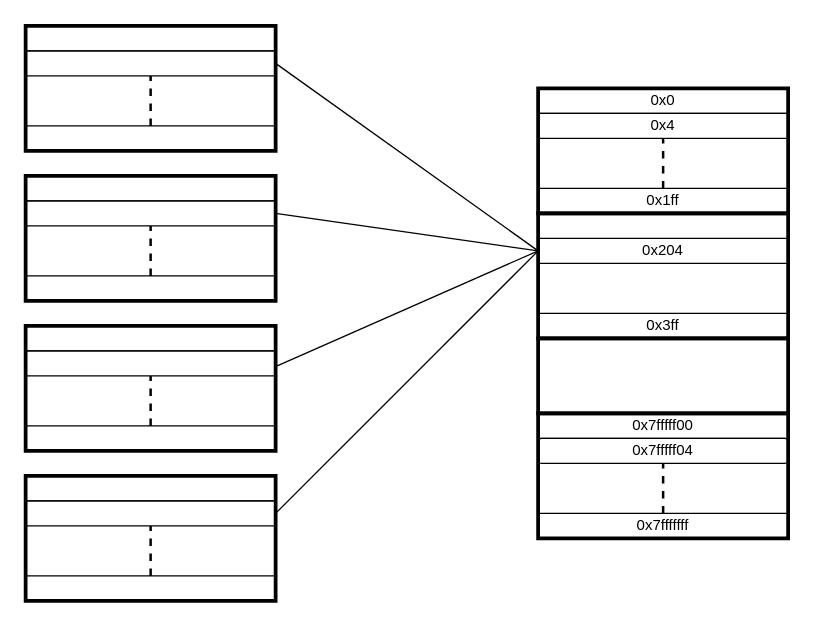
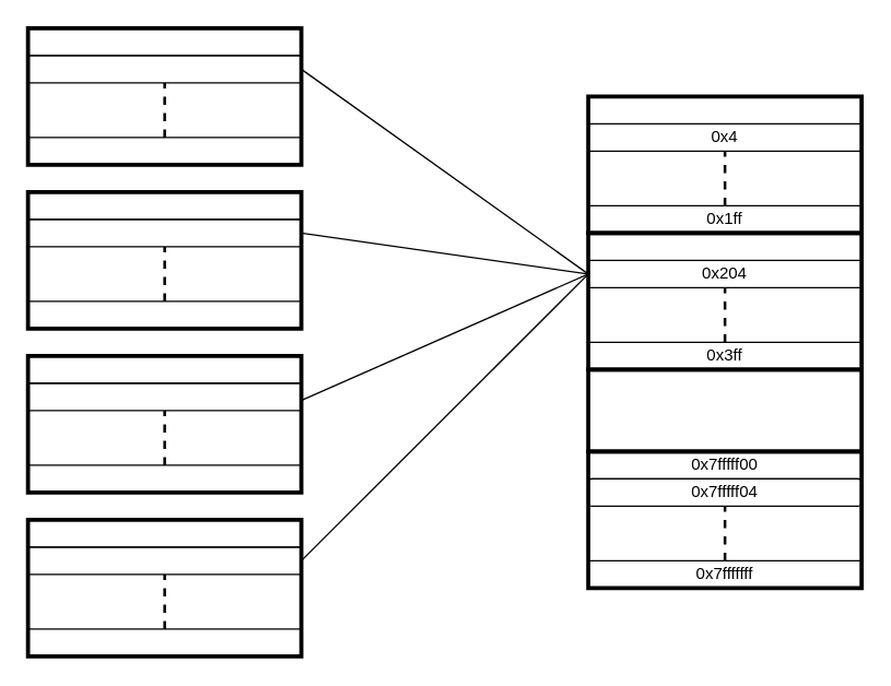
  <mxCell id="0" />
  <mxCell id="1" parent="0" />
  <mxCell id="2" value="" style="rounded=0;whiteSpace=wrap;html=1;fillColor=none;strokeWidth=3;" parent="1" vertex="1"><mxGeometry x="20" y="380" width="200" height="100" as="geometry" /></mxCell>
  <mxCell id="3" value="" style="rounded=0;whiteSpace=wrap;html=1;fillColor=none;strokeWidth=3;" parent="1" vertex="1"><mxGeometry x="20" y="140" width="200" height="100" as="geometry" /></mxCell>
  <mxCell id="4" value="" style="rounded=0;whiteSpace=wrap;html=1;fillColor=none;strokeWidth=3;" parent="1" vertex="1"><mxGeometry x="430" y="330" width="200" height="100" as="geometry" /></mxCell>
  <mxCell id="5" value="" style="rounded=0;whiteSpace=wrap;html=1;fillColor=none;strokeWidth=3;" parent="1" vertex="1"><mxGeometry x="430" y="170" width="200" height="100" as="geometry" /></mxCell>
  <mxCell id="6" value="" style="rounded=0;whiteSpace=wrap;html=1;fillColor=none;strokeWidth=3;" parent="1" vertex="1"><mxGeometry x="430" y="270" width="200" height="60" as="geometry" /></mxCell>
  <mxCell id="7" value="" style="rounded=0;whiteSpace=wrap;html=1;fillColor=none;strokeWidth=3;" parent="1" vertex="1"><mxGeometry x="430" y="70" width="200" height="100" as="geometry" /></mxCell>
- <mxCell id="8" value="0x0" style="rounded=0;whiteSpace=wrap;html=1;fillColor=none;" parent="1" vertex="1"><mxGeometry x="430" y="70" width="200" height="20" as="geometry" /></mxCell>
  <mxCell id="9" style="rounded=0;orthogonalLoop=1;jettySize=auto;html=1;exitX=0;exitY=0.5;exitDx=0;exitDy=0;entryX=1;entryY=0.5;entryDx=0;entryDy=0;endArrow=none;endFill=0;" parent="1" source="13" target="21" edge="1"><mxGeometry relative="1" as="geometry" /></mxCell>
  <mxCell id="10" value="0x4" style="rounded=0;whiteSpace=wrap;html=1;fillColor=none;" parent="1" vertex="1"><mxGeometry x="430" y="90" width="200" height="20" as="geometry" /></mxCell>
  <mxCell id="11" value="&lt;div&gt;0x1ff&lt;/div&gt;" style="rounded=0;whiteSpace=wrap;html=1;fillColor=none;" parent="1" vertex="1"><mxGeometry x="430" y="150" width="200" height="20" as="geometry" /></mxCell>
  <mxCell id="12" value="" style="endArrow=none;dashed=1;html=1;strokeWidth=2;rounded=0;exitX=0.5;exitY=0;exitDx=0;exitDy=0;entryX=0.5;entryY=1;entryDx=0;entryDy=0;" parent="1" source="11" target="10" edge="1"><mxGeometry width="50" height="50" relative="1" as="geometry"><mxPoint x="460" y="150" as="sourcePoint" /><mxPoint x="530" y="110" as="targetPoint" /></mxGeometry></mxCell>
  <mxCell id="13" value="&lt;div&gt;0x204&lt;/div&gt;" style="rounded=0;whiteSpace=wrap;html=1;fillColor=none;" parent="1" vertex="1"><mxGeometry x="430" y="190" width="200" height="20" as="geometry" /></mxCell>
  <mxCell id="14" value="&lt;div&gt;0x3ff&lt;/div&gt;" style="rounded=0;whiteSpace=wrap;html=1;fillColor=none;" parent="1" vertex="1"><mxGeometry x="430" y="250" width="200" height="20" as="geometry" /></mxCell>
+ <mxCell id="15" value="" style="endArrow=none;dashed=1;html=1;strokeWidth=2;rounded=0;entryX=0.5;entryY=1;entryDx=0;entryDy=0;exitX=0.5;exitY=0;exitDx=0;exitDy=0;" parent="1" source="14" target="13" edge="1"><mxGeometry width="50" height="50" relative="1" as="geometry"><mxPoint x="540" y="160" as="sourcePoint" /><mxPoint x="540" y="120" as="targetPoint" /></mxGeometry></mxCell>
  <mxCell id="16" value="&lt;div&gt;0x7fffff00&lt;/div&gt;" style="rounded=0;whiteSpace=wrap;html=1;fillColor=none;" parent="1" vertex="1"><mxGeometry x="430" y="330" width="200" height="20" as="geometry" /></mxCell>
  <mxCell id="17" value="&lt;div&gt;0x7fffff04&lt;/div&gt;" style="whiteSpace=wrap;html=1;fillColor=none;rounded=1;" parent="1" vertex="1"><mxGeometry x="430" y="350" width="200" height="20" as="geometry" /></mxCell>
  <mxCell id="18" value="&lt;div&gt;0x7fffffff&lt;/div&gt;" style="rounded=0;whiteSpace=wrap;html=1;fillColor=none;" parent="1" vertex="1"><mxGeometry x="430" y="410" width="200" height="20" as="geometry" /></mxCell>
  <mxCell id="19" value="" style="endArrow=none;dashed=1;html=1;strokeWidth=2;rounded=0;entryX=0.5;entryY=1;entryDx=0;entryDy=0;exitX=0.5;exitY=0;exitDx=0;exitDy=0;" parent="1" source="18" target="17" edge="1"><mxGeometry width="50" height="50" relative="1" as="geometry"><mxPoint x="540" y="320" as="sourcePoint" /><mxPoint x="540" y="280" as="targetPoint" /></mxGeometry></mxCell>
  <mxCell id="20" value="" style="rounded=0;whiteSpace=wrap;html=1;fillColor=none;" parent="1" vertex="1"><mxGeometry x="20" y="20" width="200" height="20" as="geometry" /></mxCell>
  <mxCell id="21" value="" style="rounded=0;whiteSpace=wrap;html=1;fillColor=none;" parent="1" vertex="1"><mxGeometry x="20" y="40" width="200" height="20" as="geometry" /></mxCell>
  <mxCell id="22" value="" style="rounded=0;whiteSpace=wrap;html=1;fillColor=none;" parent="1" vertex="1"><mxGeometry x="20" y="100" width="200" height="20" as="geometry" /></mxCell>
  <mxCell id="23" value="" style="endArrow=none;dashed=1;html=1;strokeWidth=2;rounded=0;exitX=0.5;exitY=0;exitDx=0;exitDy=0;entryX=0.5;entryY=1;entryDx=0;entryDy=0;" parent="1" source="22" target="21" edge="1"><mxGeometry width="50" height="50" relative="1" as="geometry"><mxPoint x="280" y="120" as="sourcePoint" /><mxPoint x="280" y="80" as="targetPoint" /></mxGeometry></mxCell>
  <mxCell id="24" value="" style="rounded=0;whiteSpace=wrap;html=1;fillColor=none;strokeWidth=3;" parent="1" vertex="1"><mxGeometry x="20" y="20" width="200" height="100" as="geometry" /></mxCell>
  <mxCell id="25" value="" style="rounded=0;whiteSpace=wrap;html=1;fillColor=none;" parent="1" vertex="1"><mxGeometry x="20" y="140" width="200" height="20" as="geometry" /></mxCell>
  <mxCell id="26" value="" style="rounded=0;whiteSpace=wrap;html=1;fillColor=none;" parent="1" vertex="1"><mxGeometry x="20" y="160" width="200" height="20" as="geometry" /></mxCell>
  <mxCell id="27" value="" style="rounded=0;whiteSpace=wrap;html=1;fillColor=none;" parent="1" vertex="1"><mxGeometry x="20" y="220" width="200" height="20" as="geometry" /></mxCell>
  <mxCell id="28" value="" style="endArrow=none;dashed=1;html=1;strokeWidth=2;rounded=0;exitX=0.5;exitY=0;exitDx=0;exitDy=0;entryX=0.5;entryY=1;entryDx=0;entryDy=0;" parent="1" source="27" target="26" edge="1"><mxGeometry width="50" height="50" relative="1" as="geometry"><mxPoint x="280" y="240" as="sourcePoint" /><mxPoint x="280" y="200" as="targetPoint" /></mxGeometry></mxCell>
  <mxCell id="29" value="" style="rounded=0;whiteSpace=wrap;html=1;fillColor=none;" parent="1" vertex="1"><mxGeometry x="20" y="260" width="200" height="20" as="geometry" /></mxCell>
  <mxCell id="30" value="" style="rounded=0;whiteSpace=wrap;html=1;fillColor=none;" parent="1" vertex="1"><mxGeometry x="20" y="280" width="200" height="20" as="geometry" /></mxCell>
  <mxCell id="31" value="" style="rounded=0;whiteSpace=wrap;html=1;fillColor=none;" parent="1" vertex="1"><mxGeometry x="20" y="340" width="200" height="20" as="geometry" /></mxCell>
  <mxCell id="32" value="" style="endArrow=none;dashed=1;html=1;strokeWidth=2;rounded=0;exitX=0.5;exitY=0;exitDx=0;exitDy=0;entryX=0.5;entryY=1;entryDx=0;entryDy=0;" parent="1" source="31" target="30" edge="1"><mxGeometry width="50" height="50" relative="1" as="geometry"><mxPoint x="280" y="360" as="sourcePoint" /><mxPoint x="280" y="320" as="targetPoint" /></mxGeometry></mxCell>
  <mxCell id="33" value="" style="rounded=0;whiteSpace=wrap;html=1;fillColor=none;strokeWidth=3;" parent="1" vertex="1"><mxGeometry x="20" y="260" width="200" height="100" as="geometry" /></mxCell>
  <mxCell id="34" value="" style="rounded=0;whiteSpace=wrap;html=1;fillColor=none;" parent="1" vertex="1"><mxGeometry x="20" y="380" width="200" height="20" as="geometry" /></mxCell>
  <mxCell id="35" value="" style="rounded=0;whiteSpace=wrap;html=1;fillColor=none;" parent="1" vertex="1"><mxGeometry x="20" y="400" width="200" height="20" as="geometry" /></mxCell>
  <mxCell id="36" value="" style="rounded=0;whiteSpace=wrap;html=1;fillColor=none;" parent="1" vertex="1"><mxGeometry x="20" y="460" width="200" height="20" as="geometry" /></mxCell>
  <mxCell id="37" value="" style="endArrow=none;dashed=1;html=1;strokeWidth=2;rounded=0;exitX=0.5;exitY=0;exitDx=0;exitDy=0;entryX=0.5;entryY=1;entryDx=0;entryDy=0;" parent="1" source="36" target="35" edge="1"><mxGeometry width="50" height="50" relative="1" as="geometry"><mxPoint x="280" y="480" as="sourcePoint" /><mxPoint x="280" y="440" as="targetPoint" /></mxGeometry></mxCell>
  <mxCell id="38" style="rounded=0;orthogonalLoop=1;jettySize=auto;html=1;exitX=0;exitY=0.5;exitDx=0;exitDy=0;entryX=1;entryY=0.5;entryDx=0;entryDy=0;endArrow=none;endFill=0;" edge="1" parent="1" source="13" target="26"><mxGeometry relative="1" as="geometry"><mxPoint x="435" y="240" as="sourcePoint" /><mxPoint x="225" y="190" as="targetPoint" /></mxGeometry></mxCell>
  <mxCell id="39" style="rounded=0;orthogonalLoop=1;jettySize=auto;html=1;exitX=0;exitY=0.5;exitDx=0;exitDy=0;entryX=1.004;entryY=0.322;entryDx=0;entryDy=0;endArrow=none;endFill=0;entryPerimeter=0;" edge="1" parent="1" source="13" target="33"><mxGeometry relative="1" as="geometry"><mxPoint x="440" y="110" as="sourcePoint" /><mxPoint x="230" y="180" as="targetPoint" /></mxGeometry></mxCell>
  <mxCell id="40" style="rounded=0;orthogonalLoop=1;jettySize=auto;html=1;exitX=0;exitY=0.5;exitDx=0;exitDy=0;endArrow=none;endFill=0;entryX=1;entryY=0.5;entryDx=0;entryDy=0;" edge="1" parent="1" source="13" target="35"><mxGeometry relative="1" as="geometry"><mxPoint x="450" y="120" as="sourcePoint" /><mxPoint x="240" y="410" as="targetPoint" /></mxGeometry></mxCell>
